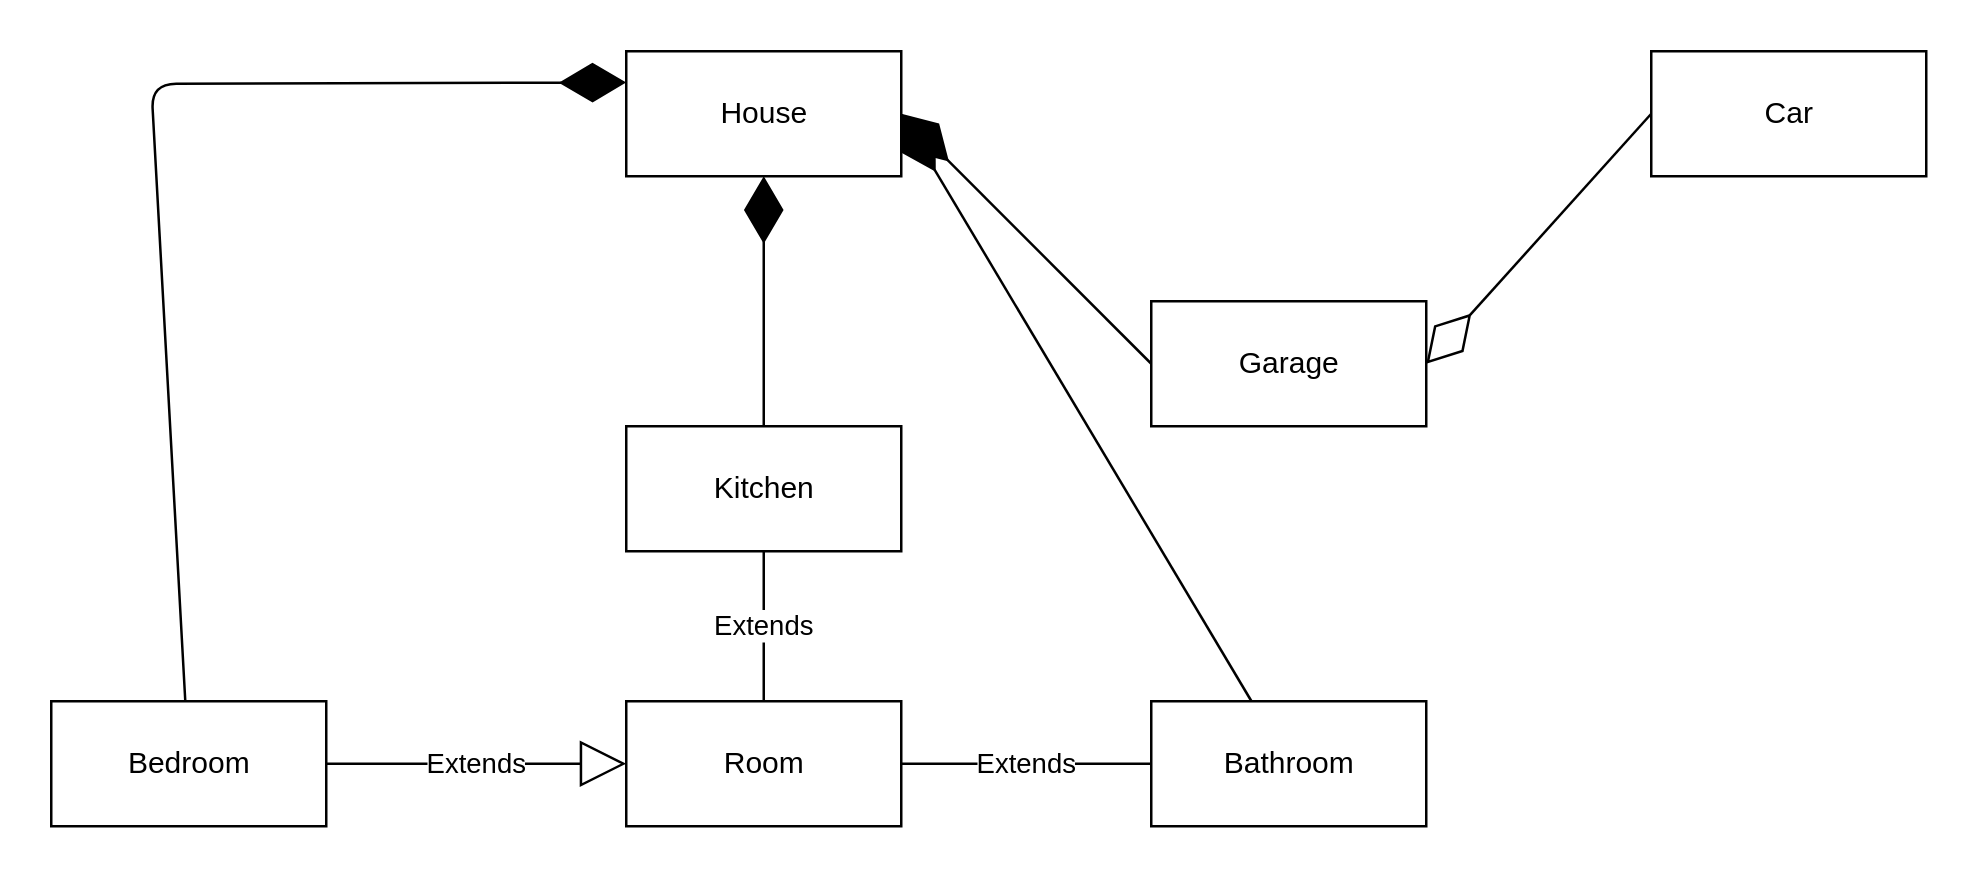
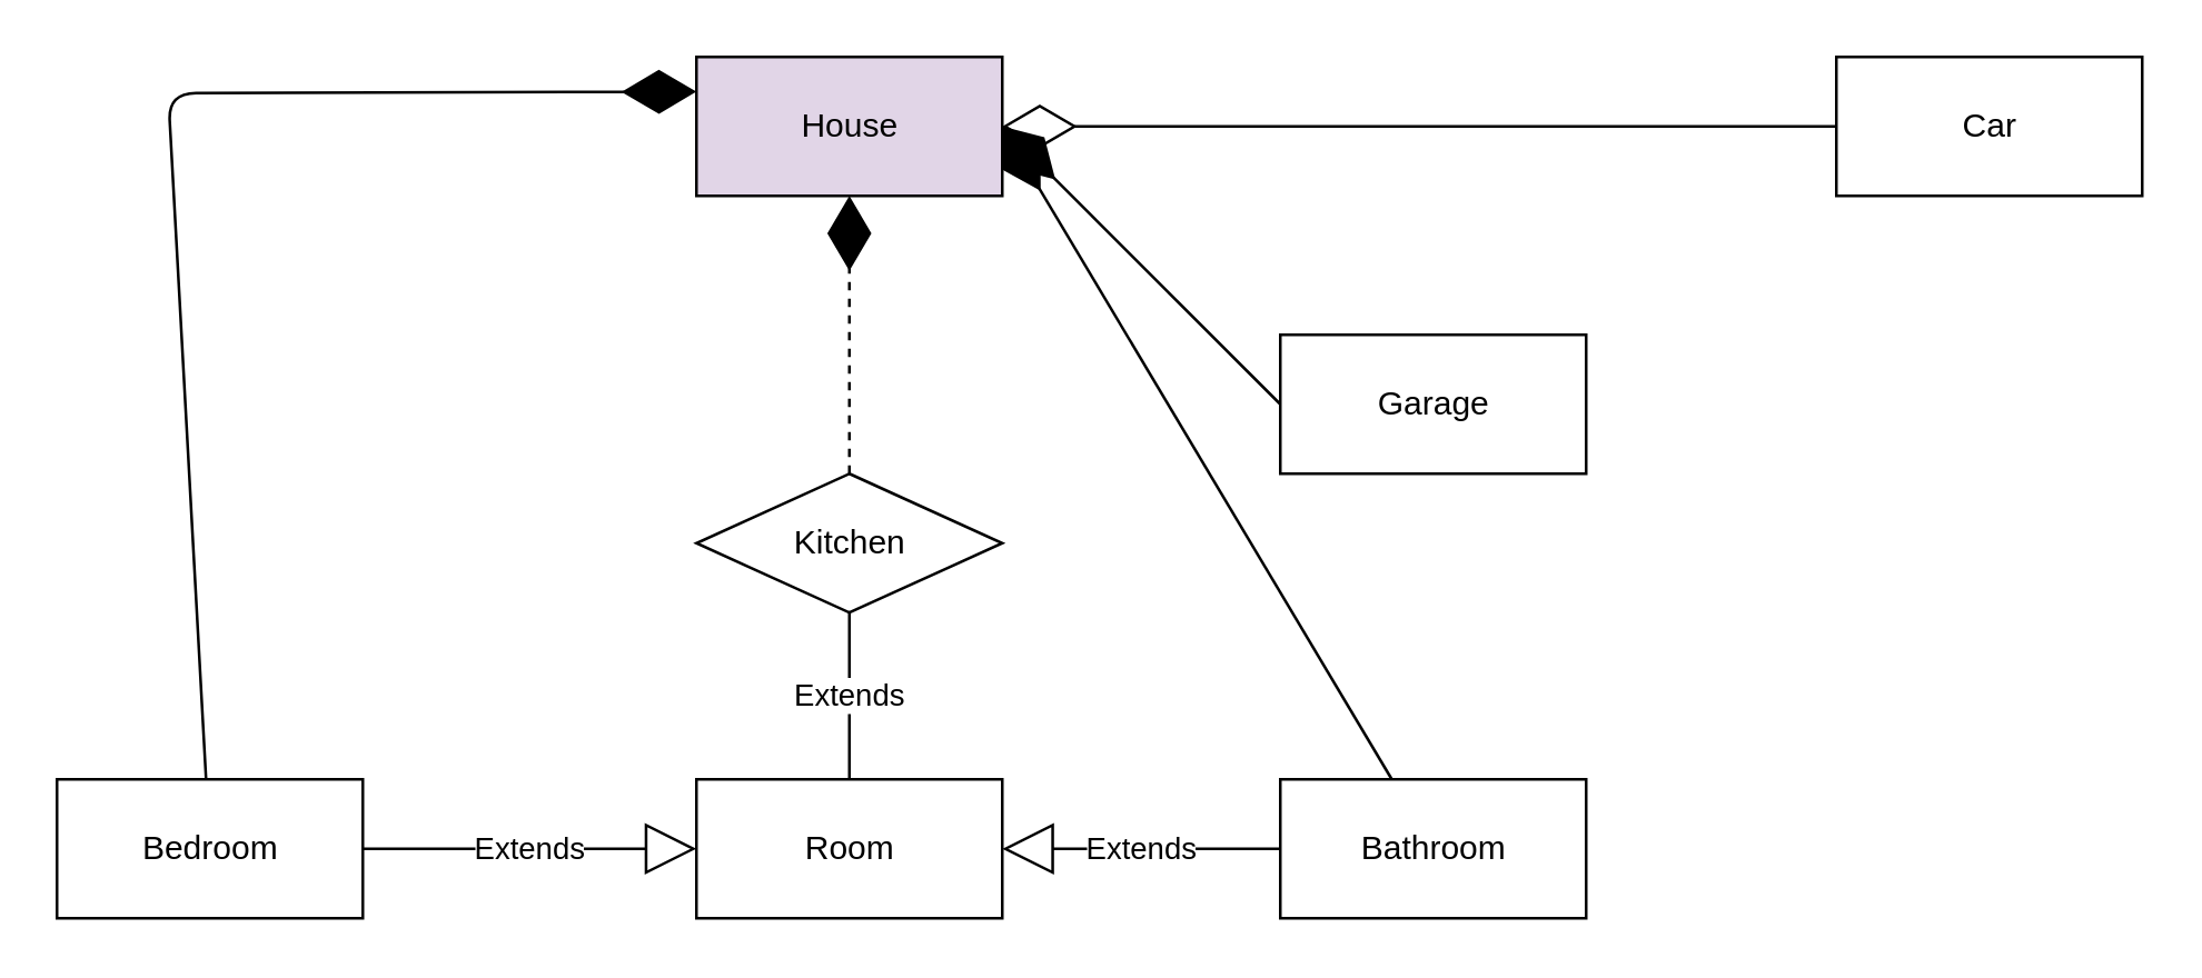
  <mxCell id="0" />
  <mxCell id="1" parent="0" />
- <mxCell id="2" value="&lt;div&gt;House&lt;/div&gt;" style="html=1;" parent="1" vertex="1"><mxGeometry x="250" y="20" width="110" height="50" as="geometry" /></mxCell>
+ <mxCell id="2" value="&lt;div&gt;House&lt;/div&gt;" style="html=1;fillColor=#e1d5e7;" parent="1" vertex="1"><mxGeometry x="250" y="20" width="110" height="50" as="geometry" /></mxCell>
  <mxCell id="3" value="&lt;div&gt;Room&lt;/div&gt;" style="html=1;" parent="1" vertex="1"><mxGeometry x="250" y="280" width="110" height="50" as="geometry" /></mxCell>
- <mxCell id="4" value="Kitchen" style="html=1;" vertex="1" parent="1"><mxGeometry x="250" y="170" width="110" height="50" as="geometry" /></mxCell>
+ <mxCell id="4" value="Kitchen" style="rhombus;html=1;" vertex="1" parent="1"><mxGeometry x="250" y="170" width="110" height="50" as="geometry" /></mxCell>
  <mxCell id="5" value="&lt;div&gt;Bedroom&lt;/div&gt;" style="html=1;" vertex="1" parent="1"><mxGeometry x="20" y="280" width="110" height="50" as="geometry" /></mxCell>
  <mxCell id="6" value="&lt;div&gt;Bathroom&lt;/div&gt;" style="html=1;" vertex="1" parent="1"><mxGeometry x="460" y="280" width="110" height="50" as="geometry" /></mxCell>
  <mxCell id="7" value="&lt;div&gt;Garage&lt;/div&gt;" style="html=1;" vertex="1" parent="1"><mxGeometry x="460" y="120" width="110" height="50" as="geometry" /></mxCell>
  <mxCell id="8" value="&lt;div&gt;Car&lt;/div&gt;" style="html=1;" vertex="1" parent="1"><mxGeometry x="660" y="20" width="110" height="50" as="geometry" /></mxCell>
  <mxCell id="9" value="Extends" style="endArrow=block;endSize=16;endFill=0;html=1;entryX=0;entryY=0.5;entryDx=0;entryDy=0;exitX=1;exitY=0.5;exitDx=0;exitDy=0;" edge="1" parent="1" source="5" target="3"><mxGeometry width="160" relative="1" as="geometry"><mxPoint x="130" y="205" as="sourcePoint" /><mxPoint x="250" y="205" as="targetPoint" /><Array as="points" /></mxGeometry></mxCell>
  <mxCell id="10" value="Extends" style="endArrow=none;endSize=16;endFill=0;html=1;entryX=0.5;entryY=0;entryDx=0;entryDy=0;" edge="1" parent="1" source="4" target="3"><mxGeometry width="160" relative="1" as="geometry"><mxPoint x="225" y="150" as="sourcePoint" /><mxPoint x="225" y="310" as="targetPoint" /></mxGeometry></mxCell>
- <mxCell id="11" value="Extends" style="endArrow=none;endSize=16;endFill=0;html=1;entryX=1;entryY=0.5;entryDx=0;entryDy=0;exitX=0;exitY=0.5;exitDx=0;exitDy=0;" edge="1" parent="1" source="6" target="3"><mxGeometry width="160" relative="1" as="geometry"><mxPoint x="390" y="130" as="sourcePoint" /><mxPoint x="550" y="130" as="targetPoint" /></mxGeometry></mxCell>
+ <mxCell id="11" value="Extends" style="endArrow=block;endSize=16;endFill=0;html=1;entryX=1;entryY=0.5;entryDx=0;entryDy=0;exitX=0;exitY=0.5;exitDx=0;exitDy=0;" edge="1" parent="1" source="6" target="3"><mxGeometry width="160" relative="1" as="geometry"><mxPoint x="390" y="130" as="sourcePoint" /><mxPoint x="550" y="130" as="targetPoint" /></mxGeometry></mxCell>
  <mxCell id="12" value="" style="endArrow=diamondThin;endFill=1;endSize=24;html=1;entryX=0;entryY=0.25;entryDx=0;entryDy=0;" edge="1" parent="1" source="5" target="2"><mxGeometry width="160" relative="1" as="geometry"><mxPoint x="65" y="120" as="sourcePoint" /><mxPoint x="65" y="120" as="targetPoint" /><Array as="points"><mxPoint x="60" y="33" /></Array></mxGeometry></mxCell>
  <mxCell id="13" value="" style="endArrow=diamondThin;endFill=1;endSize=24;html=1;entryX=1;entryY=0.5;entryDx=0;entryDy=0;exitX=0;exitY=0.5;exitDx=0;exitDy=0;" edge="1" parent="1" source="7" target="2"><mxGeometry width="160" relative="1" as="geometry"><mxPoint x="420" y="120" as="sourcePoint" /><mxPoint x="580" y="120" as="targetPoint" /></mxGeometry></mxCell>
- <mxCell id="14" value="" style="endArrow=diamondThin;endFill=1;endSize=24;html=1;entryX=0.5;entryY=1;entryDx=0;entryDy=0;exitX=0.5;exitY=0;exitDx=0;exitDy=0;" edge="1" parent="1" source="4" target="2"><mxGeometry width="160" relative="1" as="geometry"><mxPoint x="470" y="190" as="sourcePoint" /><mxPoint x="630" y="190" as="targetPoint" /></mxGeometry></mxCell>
+ <mxCell id="14" value="" style="endArrow=diamondThin;endFill=1;endSize=24;html=1;entryX=0.5;entryY=1;entryDx=0;entryDy=0;exitX=0.5;exitY=0;exitDx=0;exitDy=0;dashed=1;" edge="1" parent="1" source="4" target="2"><mxGeometry width="160" relative="1" as="geometry"><mxPoint x="470" y="190" as="sourcePoint" /><mxPoint x="630" y="190" as="targetPoint" /></mxGeometry></mxCell>
  <mxCell id="15" value="" style="endArrow=diamondThin;endFill=1;endSize=24;html=1;entryX=1;entryY=0.5;entryDx=0;entryDy=0;" edge="1" parent="1" source="6" target="2"><mxGeometry width="160" relative="1" as="geometry"><mxPoint x="515" y="120" as="sourcePoint" /><mxPoint x="515" y="120" as="targetPoint" /></mxGeometry></mxCell>
- <mxCell id="16" value="" style="endArrow=diamondThin;endFill=0;endSize=24;html=1;entryX=1;entryY=0.5;entryDx=0;entryDy=0;exitX=0;exitY=0.5;exitDx=0;exitDy=0;" edge="1" parent="1" source="8" target="7"><mxGeometry width="160" relative="1" as="geometry"><mxPoint x="530" y="120" as="sourcePoint" /><mxPoint x="690" y="120" as="targetPoint" /></mxGeometry></mxCell>
+ <mxCell id="16" value="" style="endArrow=diamondThin;endFill=0;endSize=24;html=1;exitX=0;exitY=0.5;exitDx=0;exitDy=0;" edge="1" parent="1" source="8" target="2"><mxGeometry width="160" relative="1" as="geometry"><mxPoint x="530" y="120" as="sourcePoint" /><mxPoint x="690" y="120" as="targetPoint" /></mxGeometry></mxCell>
